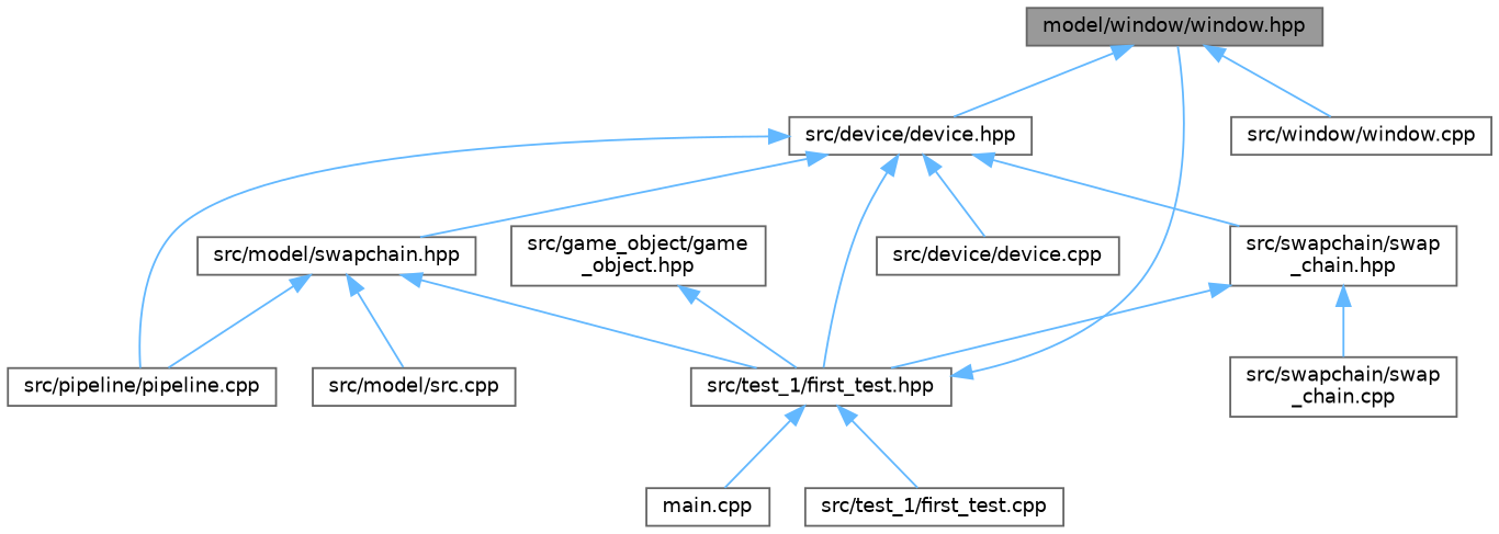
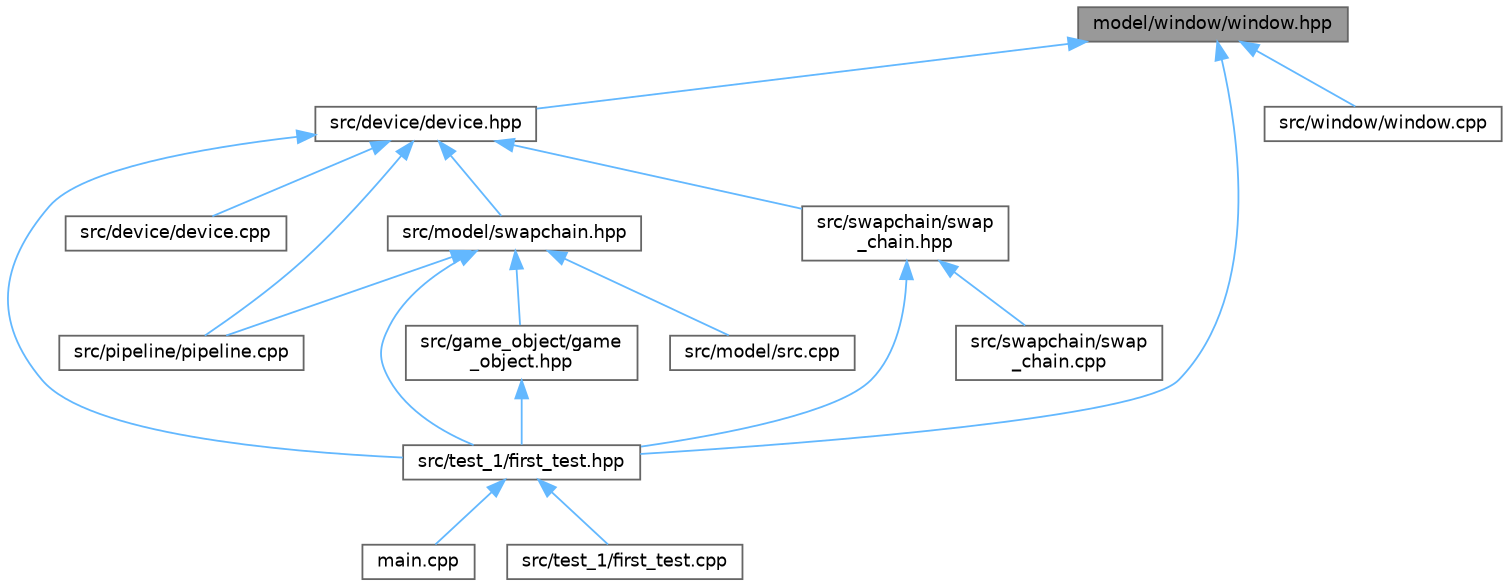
  digraph {
    node [color=grey40 fillcolor=white fontname=Helvetica fontsize=10 shape=box style=filled]
    edge [color=steelblue1 dir=back fontname=Helvetica fontsize=10 labelfontname=Helvetica labelfontsize=10 style=solid]
    n1 [color=gray40 fillcolor=grey60 fontcolor=black height=0.2 label="model/window/window.hpp" width=0.4]
    n2 [height=0.2 label="src/device/device.hpp" width=0.4]
    n3 [height=0.2 label="src/test_1/first_test.hpp" width=0.4]
    n4 [height=0.2 label="src/window/window.cpp" width=0.4]
    n5 [height=0.2 label="src/device/device.cpp" width=0.4]
    n6 [height=0.2 label="src/model/swapchain.hpp" width=0.4]
    n7 [height=0.2 label="src/pipeline/pipeline.cpp" width=0.4]
    n8 [height=0.2 label="src/swapchain/swap\l_chain.hpp" width=0.4]
    n9 [height=0.2 label="main.cpp" width=0.4]
    n10 [height=0.2 label="src/test_1/first_test.cpp" width=0.4]
    n11 [height=0.2 label="src/game_object/game\l_object.hpp" width=0.4]
    n12 [height=0.2 label="src/model/src.cpp" width=0.4]
    n13 [height=0.2 label="src/swapchain/swap\l_chain.cpp" width=0.4]
    n1 -> n2
-   n3 -> n1
+   n1 -> n3
    n1 -> n4
    n2 -> n3
    n2 -> n5
    n2 -> n6
    n2 -> n7
    n2 -> n8
    n3 -> n9
    n3 -> n10
    n6 -> n3
    n6 -> n7
+   n6 -> n11
    n6 -> n12
    n8 -> n3
    n8 -> n13
    n11 -> n3
  }
